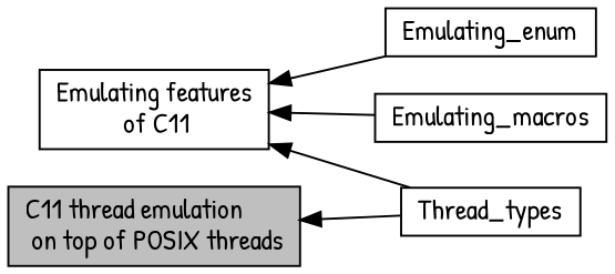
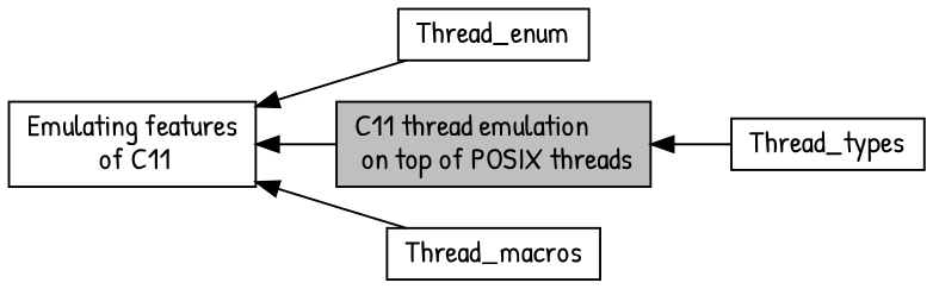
  digraph {
    fontname="Patrick Hand"
    rankdir=LR
    node [color=black fillcolor=white fontname="Patrick Hand" fontsize=14 shape=box style=filled]
    edge [dir=back fontname="Patrick Hand" fontsize=14 labelfontname=Helvetica labelfontsize=14 shape=plaintext style=solid]
-   n1 [height=0.2 label=Emulating_enum width=0.4]
+   n1 [height=0.2 label=Thread_enum width=0.4]
    n2 [fillcolor=grey75 fontcolor=black height=0.2 label="C11 thread emulation\l on top of POSIX threads" width=0.4]
    n3 [height=0.2 label=Thread_types width=0.4]
-   n4 [height=0.2 label=Emulating_macros width=0.4]
+   n4 [height=0.2 label=Thread_macros width=0.4]
    n5 [height=0.2 label="Emulating features\l of C11" width=0.4]
    n2 -> n3
    n5 -> n1
-   n5 -> n3
+   n5 -> n2
    n5 -> n4
  }
